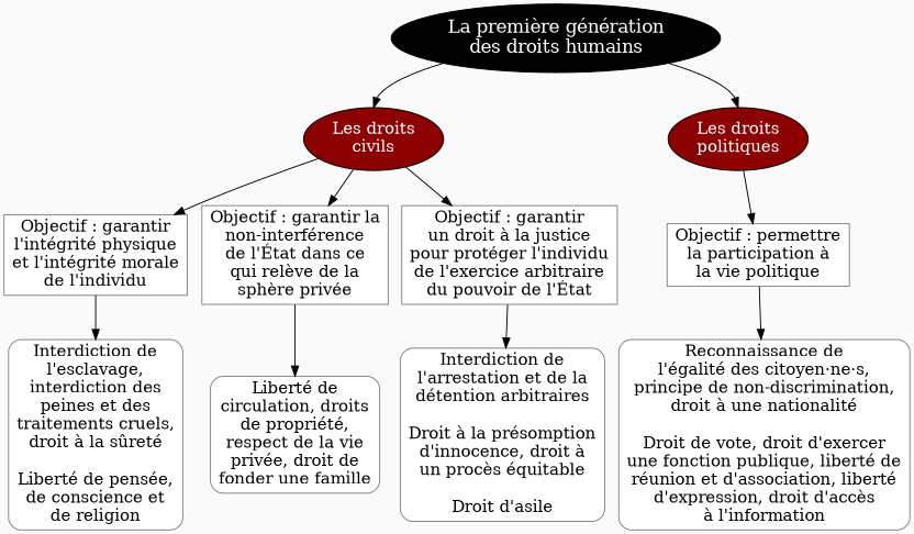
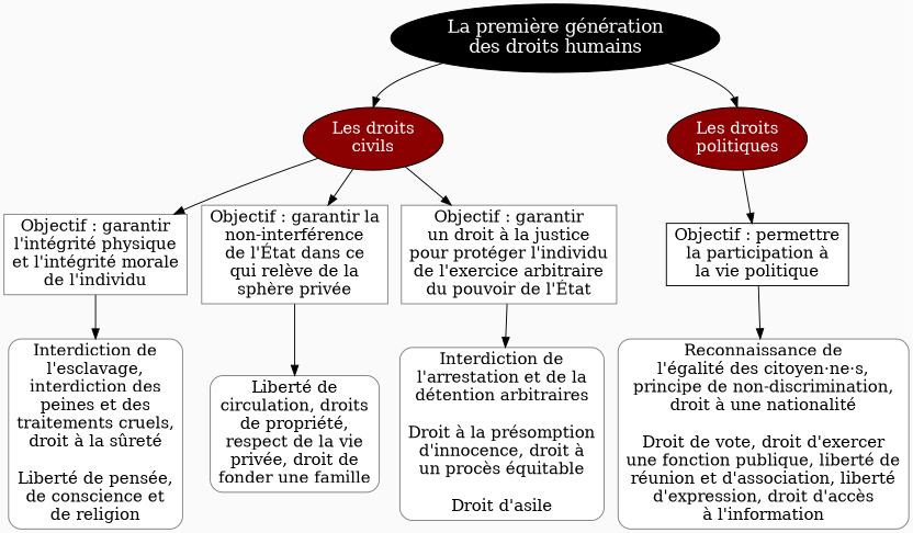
  digraph {
    bgcolor=grey98
    nodesep=0.2
    ranksep=0.1
    splines=true
    style=filled
    node [fillcolor=white fontcolor=black fontsize=16 style=filled color=grey50 shape=box]
    edge [minlen=4]
    n1 [fillcolor=red4 fontcolor=white label="Les droits\ncivils" color="" shape=""]
    n2 [fillcolor=red4 fontcolor=white label="Les droits\npolitiques" color="" shape=""]
    n3 [fillcolor=12 fontcolor=white fontsize=18 label="La première génération\ndes droits humains" color="" shape=""]
    n4 [label="Objectif : garantir\nl'intégrité physique\net l'intégrité morale\nde l'individu"]
    n5 [label="Objectif : garantir la\nnon-interférence\nde l'État dans ce\nqui relève de la\nsphère privée"]
    n6 [label="Objectif : garantir\nun droit à la justice\npour protéger l'individu\nde l'exercice arbitraire\ndu pouvoir de l'État"]
-   n7 [label="Objectif : permettre\nla participation à\nla vie politique"]
+   n7 [color=black label="Objectif : permettre\nla participation à\nla vie politique"]
    n8 [label="Interdiction de\nl'esclavage,\ninterdiction des\npeines et des\ntraitements cruels,\ndroit à la sûreté\n\nLiberté de pensée,\nde conscience et\nde religion" style="filled,rounded"]
    n9 [label="Liberté de\ncirculation, droits\nde propriété,\nrespect de la vie\nprivée, droit de\nfonder une famille" style="filled,rounded"]
    n10 [label="Interdiction de\nl'arrestation et de la\ndétention arbitraires\n\nDroit à la présomption\nd'innocence, droit à\nun procès équitable\n\nDroit d'asile" style="filled,rounded"]
    n11 [label="Reconnaissance de\nl'égalité des citoyen·ne·s,\nprincipe de non-discrimination,\ndroit à une nationalité\n\nDroit de vote, droit d'exercer\nune fonction publique, liberté de\nréunion et d'association, liberté\nd'expression, droit d'accès\nà l'information" style="filled,rounded"]
    subgraph sub_1 {
      rank=same
      n1
      n2
    }
    n1 -> n2 [minlen=16 style=invis]
    n1 -> n4
    n1 -> n5
    n1 -> n6
    n2 -> n7
    n3 -> n1 [headport=n]
    n3 -> n2 [headport=n]
    n4 -> n8
    n5 -> n9
    n6 -> n10
    n7 -> n11
  }
